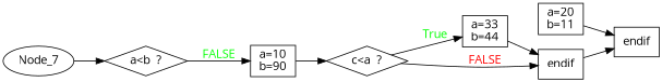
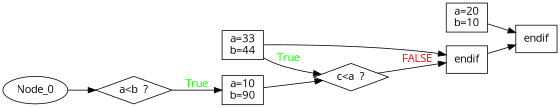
  digraph {
    fontname="Open Sans"
    rankdir=LR
    node [fontname="Open Sans" shape=box]
    edge [fontname="Open Sans"]
    n1 [label="a<b  ?" shape=diamond]
    n2 [label="a=10\nb=90"]
    n3 [label="c<a  ?" shape=diamond]
-   n4 [label="a=20\nb=11"]
+   n4 [label="a=20\nb=10"]
    n5 [label=endif]
    n6 [label="a=33\nb=44"]
    n7 [label=endif]
-   Node_0 [label=Node_7 shape=""]
-   n1 -> n2 [fontcolor=GREEN label=FALSE]
+   Node_0 [shape=""]
+   n1 -> n2 [fontcolor=GREEN label=True]
    n2 -> n3
-   n3 -> n6 [fontcolor=GREEN label=True]
+   n6 -> n3 [fontcolor=GREEN label=True]
    n3 -> n7 [fontcolor=RED label=FALSE]
    n4 -> n5
    n6 -> n7
    n7 -> n5
    Node_0 -> n1
  }
